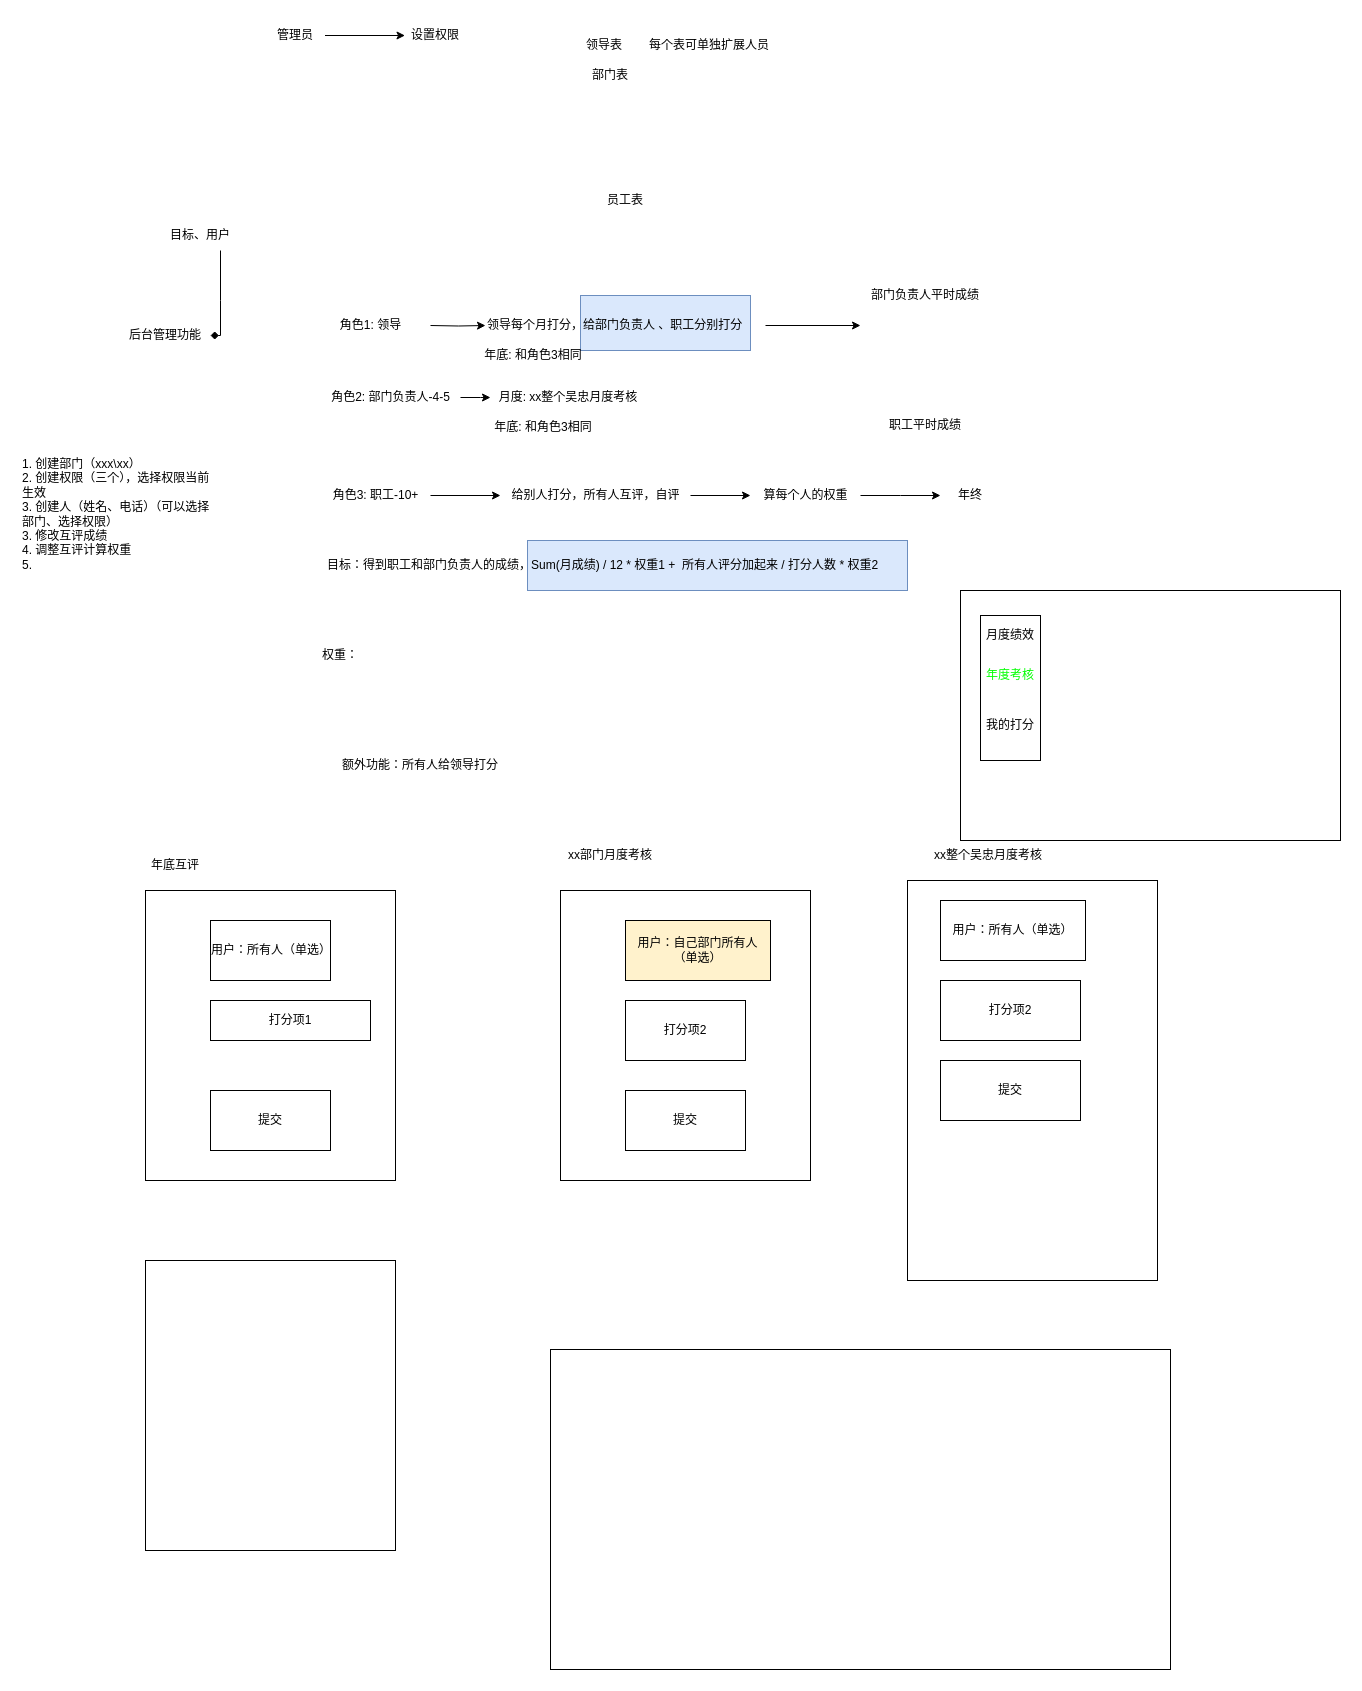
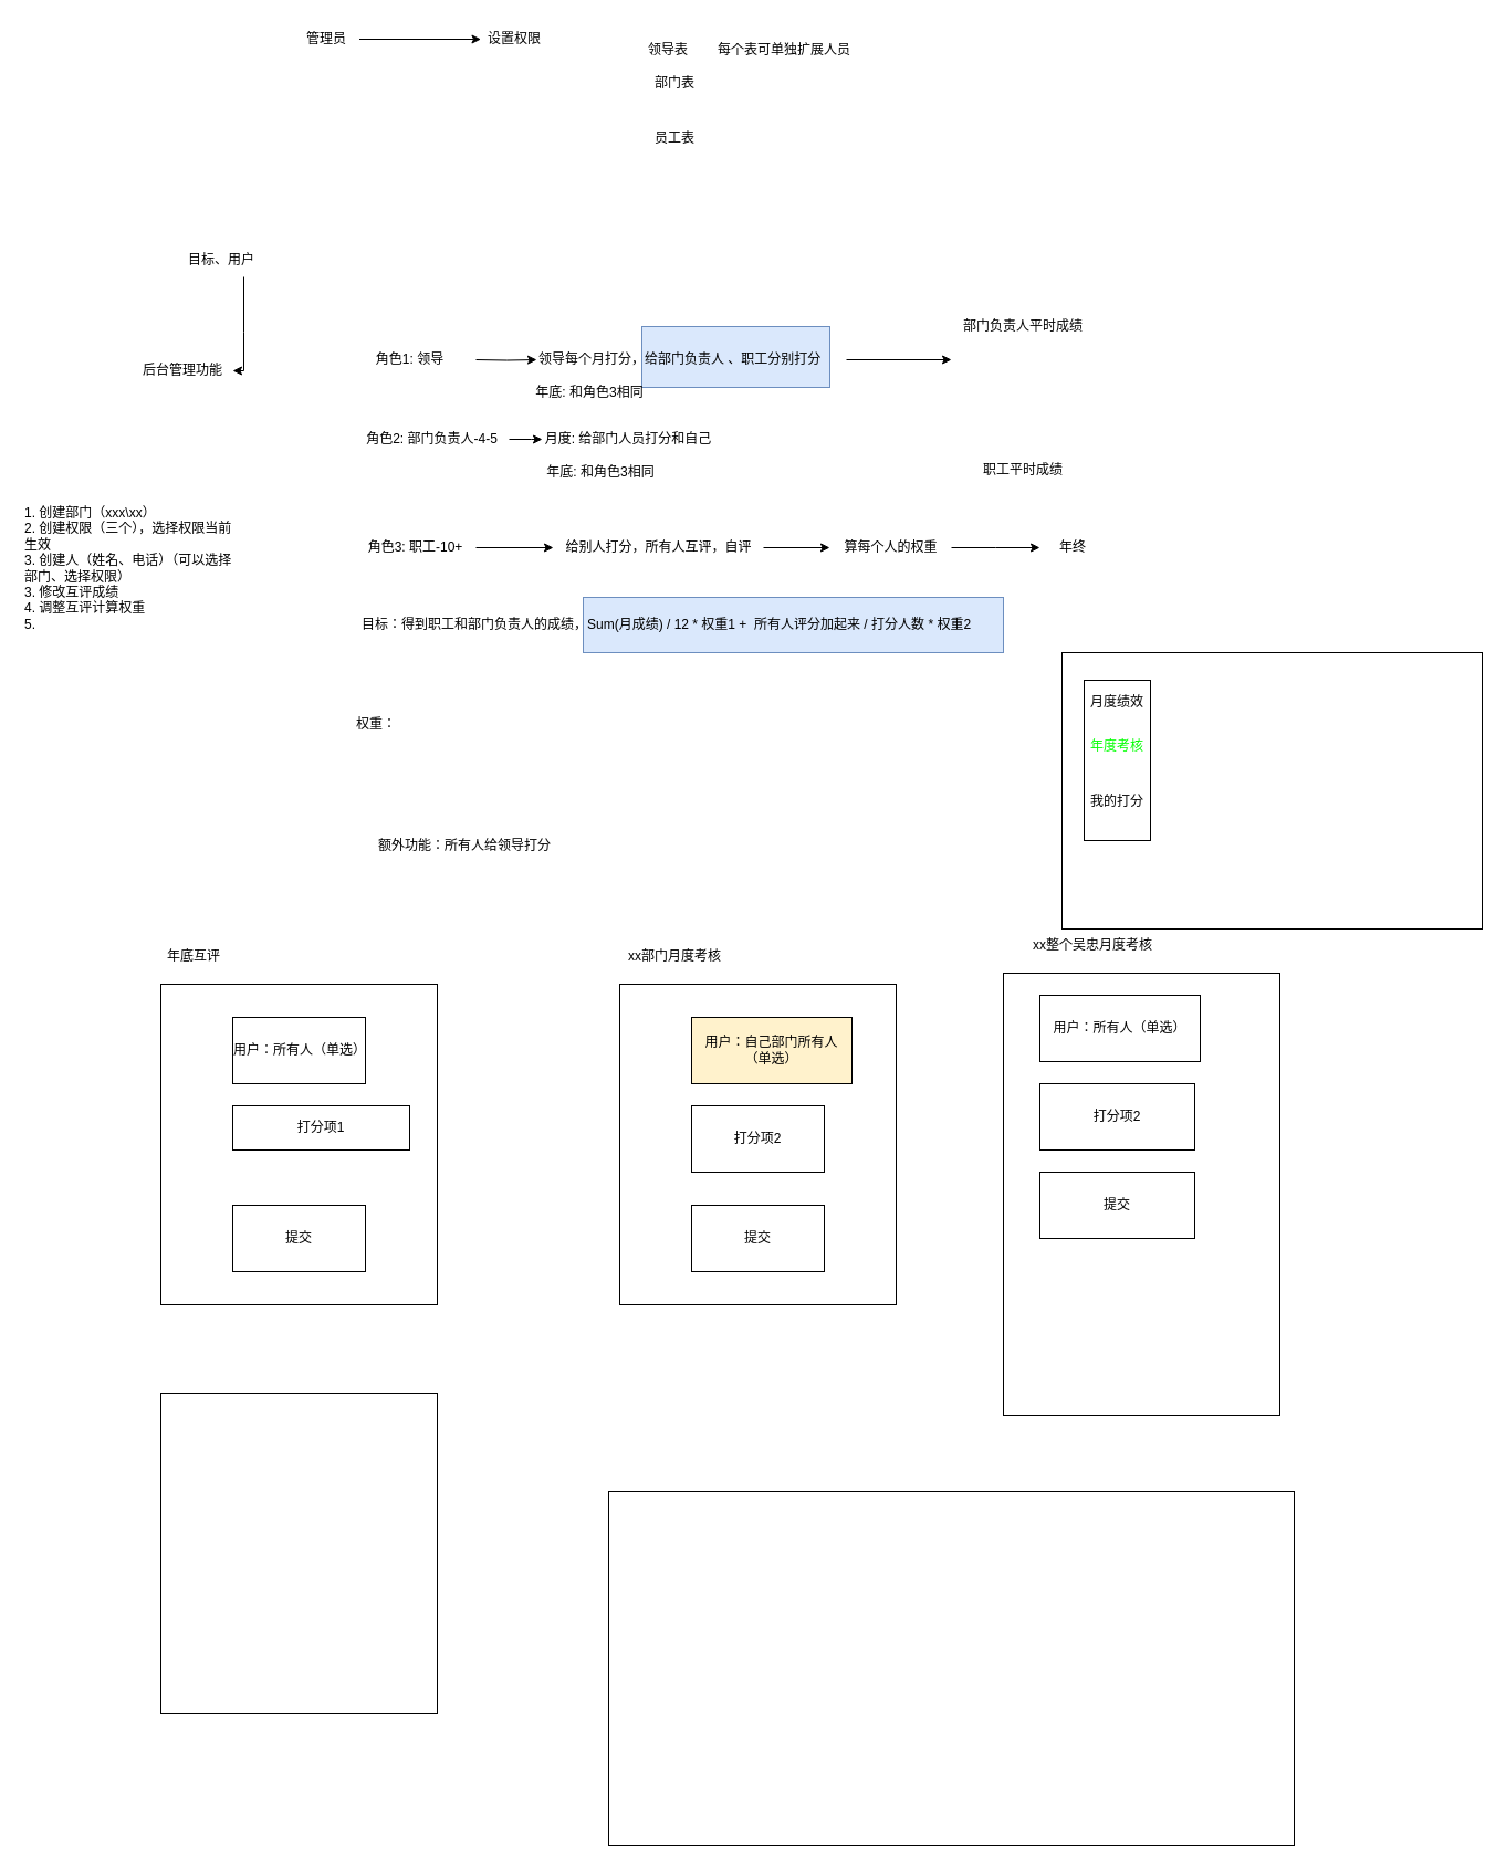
  <mxCell id="0" />
  <mxCell id="1" parent="0" />
  <mxCell id="2" value="" style="rounded=0;whiteSpace=wrap;html=1;fillColor=#dae8fc;strokeColor=#6c8ebf;" vertex="1" parent="1"><mxGeometry x="580" y="295" width="170" height="55" as="geometry" /></mxCell>
  <mxCell id="3" value="" style="rounded=0;whiteSpace=wrap;html=1;fillColor=#dae8fc;strokeColor=#6c8ebf;" vertex="1" parent="1"><mxGeometry x="527" y="540" width="380" height="50" as="geometry" /></mxCell>
- <mxCell id="4" value="" style="edgeStyle=orthogonalEdgeStyle;rounded=0;orthogonalLoop=1;jettySize=auto;html=1;endArrow=diamond;" edge="1" parent="1" source="5" target="6"><mxGeometry relative="1" as="geometry"><Array as="points"><mxPoint x="220" y="300" /><mxPoint x="220" y="300" /></Array></mxGeometry></mxCell>
+ <mxCell id="4" value="" style="edgeStyle=orthogonalEdgeStyle;rounded=0;orthogonalLoop=1;jettySize=auto;html=1;" edge="1" parent="1" source="5" target="6"><mxGeometry relative="1" as="geometry"><Array as="points"><mxPoint x="220" y="300" /><mxPoint x="220" y="300" /></Array></mxGeometry></mxCell>
  <mxCell id="5" value="目标、用户" style="text;html=1;align=center;verticalAlign=middle;whiteSpace=wrap;rounded=0;" vertex="1" parent="1"><mxGeometry x="150" y="220" width="100" height="30" as="geometry" /></mxCell>
  <mxCell id="6" value="后台管理功能" style="text;html=1;align=center;verticalAlign=middle;whiteSpace=wrap;rounded=0;" vertex="1" parent="1"><mxGeometry x="120" y="320" width="90" height="30" as="geometry" /></mxCell>
  <mxCell id="7" value="" style="edgeStyle=orthogonalEdgeStyle;rounded=0;orthogonalLoop=1;jettySize=auto;html=1;" edge="1" parent="1" target="14"><mxGeometry relative="1" as="geometry"><mxPoint x="430" y="325" as="sourcePoint" /></mxGeometry></mxCell>
  <mxCell id="8" value="角色1: 领导" style="text;html=1;align=center;verticalAlign=middle;resizable=0;points=[];autosize=1;strokeColor=none;fillColor=none;" vertex="1" parent="1"><mxGeometry x="330" y="310" width="80" height="30" as="geometry" /></mxCell>
  <mxCell id="9" value="" style="edgeStyle=orthogonalEdgeStyle;rounded=0;orthogonalLoop=1;jettySize=auto;html=1;" edge="1" parent="1" source="10"><mxGeometry relative="1" as="geometry"><mxPoint x="490" y="397" as="targetPoint" /></mxGeometry></mxCell>
  <mxCell id="10" value="角色2: 部门负责人-4-5" style="text;html=1;align=center;verticalAlign=middle;resizable=0;points=[];autosize=1;strokeColor=none;fillColor=none;" vertex="1" parent="1"><mxGeometry x="320" y="382" width="140" height="30" as="geometry" /></mxCell>
  <mxCell id="11" value="" style="edgeStyle=orthogonalEdgeStyle;rounded=0;orthogonalLoop=1;jettySize=auto;html=1;" edge="1" parent="1" source="12" target="16"><mxGeometry relative="1" as="geometry" /></mxCell>
  <mxCell id="12" value="角色3: 职工-10+" style="text;html=1;align=center;verticalAlign=middle;resizable=0;points=[];autosize=1;strokeColor=none;fillColor=none;" vertex="1" parent="1"><mxGeometry x="320" y="480" width="110" height="30" as="geometry" /></mxCell>
  <mxCell id="13" value="" style="edgeStyle=orthogonalEdgeStyle;rounded=0;orthogonalLoop=1;jettySize=auto;html=1;" edge="1" parent="1" source="14"><mxGeometry relative="1" as="geometry"><mxPoint x="860" y="325" as="targetPoint" /></mxGeometry></mxCell>
  <mxCell id="14" value="领导每个月打分，给部门负责人 、职工分别打分" style="text;html=1;align=left;verticalAlign=middle;resizable=0;points=[];autosize=1;strokeColor=none;fillColor=none;" vertex="1" parent="1"><mxGeometry x="485" y="310" width="280" height="30" as="geometry" /></mxCell>
  <mxCell id="15" value="" style="edgeStyle=orthogonalEdgeStyle;rounded=0;orthogonalLoop=1;jettySize=auto;html=1;" edge="1" parent="1" source="16" target="20"><mxGeometry relative="1" as="geometry" /></mxCell>
  <mxCell id="16" value="给别人打分，所有人互评，自评" style="text;html=1;align=center;verticalAlign=middle;resizable=0;points=[];autosize=1;strokeColor=none;fillColor=none;" vertex="1" parent="1"><mxGeometry x="500" y="480" width="190" height="30" as="geometry" /></mxCell>
- <mxCell id="17" value="月度: xx整个吴忠月度考核" style="text;html=1;align=center;verticalAlign=middle;whiteSpace=wrap;rounded=0;" vertex="1" parent="1"><mxGeometry x="485" y="382" width="166" height="30" as="geometry" /></mxCell>
+ <mxCell id="17" value="月度: 给部门人员打分和自己" style="text;html=1;align=center;verticalAlign=middle;whiteSpace=wrap;rounded=0;" vertex="1" parent="1"><mxGeometry x="485" y="382" width="166" height="30" as="geometry" /></mxCell>
  <mxCell id="18" value="年底: 和角色3相同" style="text;html=1;align=center;verticalAlign=middle;whiteSpace=wrap;rounded=0;" vertex="1" parent="1"><mxGeometry x="470" y="412" width="146" height="30" as="geometry" /></mxCell>
  <mxCell id="19" value="" style="edgeStyle=orthogonalEdgeStyle;rounded=0;orthogonalLoop=1;jettySize=auto;html=1;" edge="1" parent="1" source="20"><mxGeometry relative="1" as="geometry"><mxPoint x="940" y="495" as="targetPoint" /></mxGeometry></mxCell>
  <mxCell id="20" value="算每个人的权重" style="text;html=1;align=center;verticalAlign=middle;resizable=0;points=[];autosize=1;strokeColor=none;fillColor=none;" vertex="1" parent="1"><mxGeometry x="750" y="480" width="110" height="30" as="geometry" /></mxCell>
  <mxCell id="21" value="" style="edgeStyle=orthogonalEdgeStyle;rounded=0;orthogonalLoop=1;jettySize=auto;html=1;" edge="1" parent="1" source="22" target="23"><mxGeometry relative="1" as="geometry" /></mxCell>
  <mxCell id="22" value="管理员" style="text;html=1;align=center;verticalAlign=middle;whiteSpace=wrap;rounded=0;" vertex="1" parent="1"><mxGeometry x="264.5" y="20" width="60" height="30" as="geometry" /></mxCell>
- <mxCell id="23" value="设置权限" style="text;html=1;align=center;verticalAlign=middle;whiteSpace=wrap;rounded=0;" vertex="1" parent="1"><mxGeometry x="404.5" y="20" width="60" height="30" as="geometry" /></mxCell>
+ <mxCell id="23" value="设置权限" style="text;html=1;align=center;verticalAlign=middle;whiteSpace=wrap;rounded=0;" vertex="1" parent="1"><mxGeometry x="434.5" y="20" width="60" height="30" as="geometry" /></mxCell>
  <mxCell id="24" value="领导表" style="text;html=1;align=center;verticalAlign=middle;whiteSpace=wrap;rounded=0;" vertex="1" parent="1"><mxGeometry x="573.5" y="30" width="60" height="30" as="geometry" /></mxCell>
  <mxCell id="25" value="部门表" style="text;html=1;align=center;verticalAlign=middle;whiteSpace=wrap;rounded=0;" vertex="1" parent="1"><mxGeometry x="580" y="60" width="60" height="30" as="geometry" /></mxCell>
- <mxCell id="26" value="员工表" style="text;html=1;align=center;verticalAlign=middle;whiteSpace=wrap;rounded=0;" vertex="1" parent="1"><mxGeometry x="595" y="185" width="60" height="30" as="geometry" /></mxCell>
+ <mxCell id="26" value="员工表" style="text;html=1;align=center;verticalAlign=middle;whiteSpace=wrap;rounded=0;" vertex="1" parent="1"><mxGeometry x="580" y="110" width="60" height="30" as="geometry" /></mxCell>
  <mxCell id="27" value="每个表可单独扩展人员" style="text;html=1;align=center;verticalAlign=middle;whiteSpace=wrap;rounded=0;" vertex="1" parent="1"><mxGeometry x="633.5" y="30" width="150" height="30" as="geometry" /></mxCell>
  <mxCell id="28" value="部门负责人平时成绩" style="text;html=1;align=center;verticalAlign=middle;whiteSpace=wrap;rounded=0;" vertex="1" parent="1"><mxGeometry x="860" y="280" width="130" height="30" as="geometry" /></mxCell>
  <mxCell id="29" value="年终" style="text;strokeColor=none;align=center;fillColor=none;html=1;verticalAlign=middle;whiteSpace=wrap;rounded=0;" vertex="1" parent="1"><mxGeometry x="940" y="480" width="60" height="30" as="geometry" /></mxCell>
  <mxCell id="30" value="职工平时成绩" style="text;html=1;align=center;verticalAlign=middle;whiteSpace=wrap;rounded=0;" vertex="1" parent="1"><mxGeometry x="870" y="410" width="110" height="30" as="geometry" /></mxCell>
  <mxCell id="31" value="年底: 和角色3相同" style="text;html=1;align=center;verticalAlign=middle;whiteSpace=wrap;rounded=0;" vertex="1" parent="1"><mxGeometry x="460" y="340" width="146" height="30" as="geometry" /></mxCell>
  <mxCell id="32" value="目标：得到职工和部门负责人的成绩，Sum(月成绩) / 12 * 权重1 +&amp;nbsp; 所有人评分加起来 / 打分人数 * 权重2" style="text;html=1;align=left;verticalAlign=middle;whiteSpace=wrap;rounded=0;" vertex="1" parent="1"><mxGeometry x="324.5" y="550" width="600" height="30" as="geometry" /></mxCell>
  <mxCell id="33" value="权重：" style="text;html=1;align=left;verticalAlign=middle;whiteSpace=wrap;rounded=0;" vertex="1" parent="1"><mxGeometry x="320" y="640" width="190" height="30" as="geometry" /></mxCell>
  <mxCell id="34" value="额外功能：所有人给领导打分" style="text;html=1;align=left;verticalAlign=middle;whiteSpace=wrap;rounded=0;" vertex="1" parent="1"><mxGeometry x="340" y="750" width="290" height="30" as="geometry" /></mxCell>
  <mxCell id="35" value="1. 创建部门（xxx\xx）&lt;div&gt;2. 创建权限（三个），选择权限当前生效&lt;br&gt;&lt;div&gt;3. 创建人（姓名、电话）（可以选择部门、选择权限）&lt;/div&gt;&lt;div&gt;3. 修改互评成绩&lt;/div&gt;&lt;div&gt;4. 调整互评计算权重&lt;/div&gt;&lt;div&gt;5.&amp;nbsp;&lt;/div&gt;&lt;/div&gt;" style="text;html=1;align=left;verticalAlign=top;whiteSpace=wrap;rounded=0;" vertex="1" parent="1"><mxGeometry x="20" y="450" width="200" height="170" as="geometry" /></mxCell>
  <mxCell id="36" value="" style="rounded=0;whiteSpace=wrap;html=1;" vertex="1" parent="1"><mxGeometry x="145" y="890" width="250" height="290" as="geometry" /></mxCell>
  <mxCell id="37" value="年底互评" style="text;html=1;align=center;verticalAlign=middle;whiteSpace=wrap;rounded=0;" vertex="1" parent="1"><mxGeometry x="145" y="850" width="60" height="30" as="geometry" /></mxCell>
  <mxCell id="38" value="用户：所有人（单选）" style="rounded=0;whiteSpace=wrap;html=1;" vertex="1" parent="1"><mxGeometry x="210" y="920" width="120" height="60" as="geometry" /></mxCell>
  <mxCell id="39" value="打分项1" style="rounded=0;whiteSpace=wrap;html=1;" vertex="1" parent="1"><mxGeometry x="210" y="1000" width="160" height="40" as="geometry" /></mxCell>
  <mxCell id="40" value="提交" style="rounded=0;whiteSpace=wrap;html=1;" vertex="1" parent="1"><mxGeometry x="210" y="1090" width="120" height="60" as="geometry" /></mxCell>
  <mxCell id="41" value="" style="rounded=0;whiteSpace=wrap;html=1;" vertex="1" parent="1"><mxGeometry x="560" y="890" width="250" height="290" as="geometry" /></mxCell>
- <mxCell id="42" value="xx部门月度考核" style="text;html=1;align=center;verticalAlign=middle;whiteSpace=wrap;rounded=0;" vertex="1" parent="1"><mxGeometry x="560" y="840" width="100" height="30" as="geometry" /></mxCell>
+ <mxCell id="42" value="xx部门月度考核" style="text;html=1;align=center;verticalAlign=middle;whiteSpace=wrap;rounded=0;" vertex="1" parent="1"><mxGeometry x="560" y="850" width="100" height="30" as="geometry" /></mxCell>
  <mxCell id="43" value="用户：自己部门所有人（单选）" style="rounded=0;whiteSpace=wrap;html=1;fillColor=#fff2cc;" vertex="1" parent="1"><mxGeometry x="625" y="920" width="145" height="60" as="geometry" /></mxCell>
  <mxCell id="44" value="打分项2" style="rounded=0;whiteSpace=wrap;html=1;" vertex="1" parent="1"><mxGeometry x="625" y="1000" width="120" height="60" as="geometry" /></mxCell>
  <mxCell id="45" value="提交" style="rounded=0;whiteSpace=wrap;html=1;" vertex="1" parent="1"><mxGeometry x="625" y="1090" width="120" height="60" as="geometry" /></mxCell>
  <mxCell id="46" value="" style="rounded=0;whiteSpace=wrap;html=1;" vertex="1" parent="1"><mxGeometry x="960" y="590" width="380" height="250" as="geometry" /></mxCell>
  <mxCell id="47" value="" style="rounded=0;whiteSpace=wrap;html=1;" vertex="1" parent="1"><mxGeometry x="980" y="615" width="60" height="145" as="geometry" /></mxCell>
  <mxCell id="48" value="&lt;p style=&quot;margin: 0pt 0pt 0.0pt; text-align: justify; font-family: &amp;quot;Times New Roman&amp;quot;;&quot; class=&quot;MsoNormal&quot;&gt;&lt;span style=&quot;font-family: 方正小标宋简体;&quot;&gt;&lt;font&gt;月度绩效&lt;/font&gt;&lt;/span&gt;&lt;/p&gt;" style="text;html=1;align=center;verticalAlign=middle;whiteSpace=wrap;rounded=0;textShadow=0;fontColor=#000000;" vertex="1" parent="1"><mxGeometry x="980" y="620" width="60" height="30" as="geometry" /></mxCell>
  <mxCell id="49" value="&lt;p class=&quot;MsoNormal&quot; style=&quot;margin: 0pt 0pt 0.0pt; text-align: justify;&quot;&gt;&lt;font face=&quot;方正小标宋简体&quot;&gt;年度考核&lt;/font&gt;&lt;/p&gt;" style="text;html=1;align=center;verticalAlign=middle;whiteSpace=wrap;rounded=0;fontColor=#00FF00;" vertex="1" parent="1"><mxGeometry x="980" y="660" width="60" height="30" as="geometry" /></mxCell>
  <mxCell id="50" value="" style="rounded=0;whiteSpace=wrap;html=1;" vertex="1" parent="1"><mxGeometry x="907" y="880" width="250" height="400" as="geometry" /></mxCell>
  <mxCell id="51" value="xx整个吴忠月度考核" style="text;html=1;align=center;verticalAlign=middle;whiteSpace=wrap;rounded=0;" vertex="1" parent="1"><mxGeometry x="924.5" y="840" width="125.5" height="30" as="geometry" /></mxCell>
  <mxCell id="52" value="用户：所有人（单选）" style="rounded=0;whiteSpace=wrap;html=1;" vertex="1" parent="1"><mxGeometry x="940" y="900" width="145" height="60" as="geometry" /></mxCell>
  <mxCell id="53" value="打分项2" style="rounded=0;whiteSpace=wrap;html=1;" vertex="1" parent="1"><mxGeometry x="940" y="980" width="140" height="60" as="geometry" /></mxCell>
  <mxCell id="54" value="提交" style="rounded=0;whiteSpace=wrap;html=1;" vertex="1" parent="1"><mxGeometry x="940" y="1060" width="140" height="60" as="geometry" /></mxCell>
  <mxCell id="55" value="" style="rounded=0;whiteSpace=wrap;html=1;" vertex="1" parent="1"><mxGeometry x="550" y="1349" width="620" height="320" as="geometry" /></mxCell>
  <mxCell id="56" value="" style="rounded=0;whiteSpace=wrap;html=1;" vertex="1" parent="1"><mxGeometry x="145" y="1260" width="250" height="290" as="geometry" /></mxCell>
  <mxCell id="57" value="&lt;p style=&quot;margin: 0pt 0pt 0.0pt; text-align: justify;&quot; class=&quot;MsoNormal&quot;&gt;&lt;font face=&quot;方正小标宋简体&quot;&gt;我的打分&lt;/font&gt;&lt;/p&gt;" style="text;html=1;align=center;verticalAlign=middle;whiteSpace=wrap;rounded=0;textShadow=0;fontColor=#000000;" vertex="1" parent="1"><mxGeometry x="980" y="710" width="60" height="30" as="geometry" /></mxCell>
